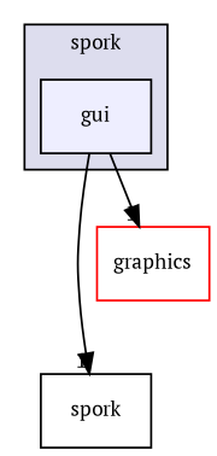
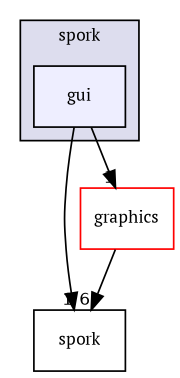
  digraph {
    compound=true
    fontname="PT Serif"
    node [fontname="PT Serif" fontsize=10 shape=box style=filled]
    edge [fontname="PT Serif" headlabel=1 labeldistance=1.5 labelfontname=Helvetica labelfontsize=10]
    n1 [fillcolor="#eeeeff" label=gui pencolor=black]
    n2 [label=spork style=""]
    n3 [color=red fillcolor=white label=graphics]
    subgraph cluster_1 {
      bgcolor="#ddddee"
      fontsize=10
      label=spork
      pencolor=black
      n1
    }
    n1 -> n2
    n1 -> n3
+   n3 -> n2 [headlabel=6]
  }
